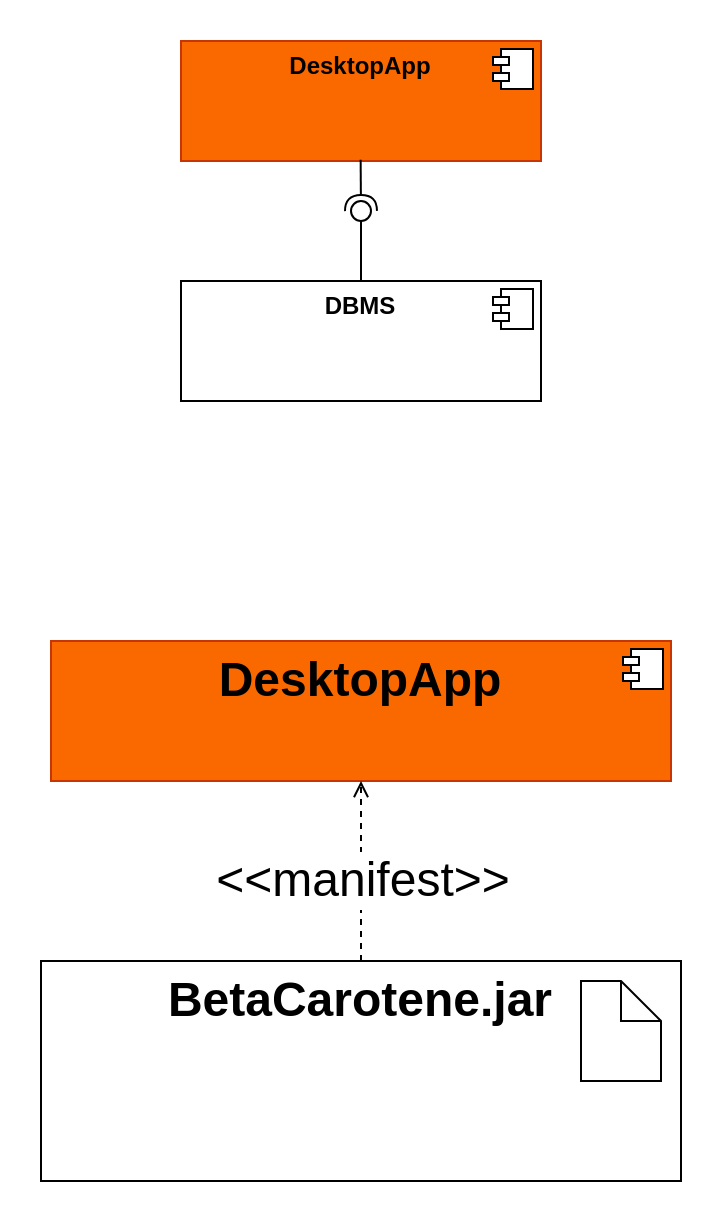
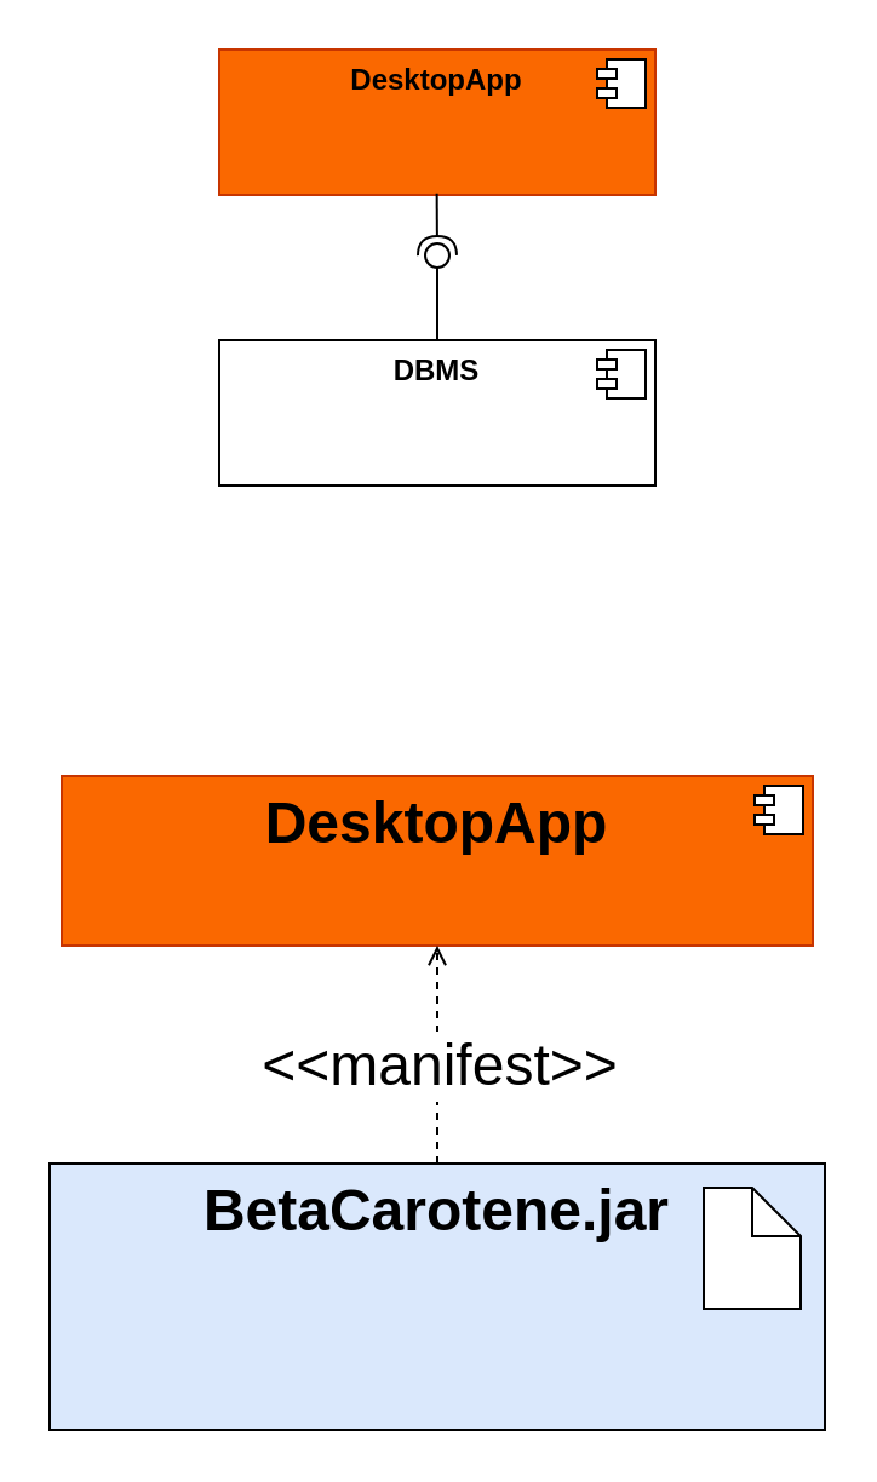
  <mxCell id="0" />
  <mxCell id="1" parent="0" />
  <mxCell id="2" value="" style="group" vertex="1" connectable="0" parent="1"><mxGeometry x="90" y="20" width="180" height="180" as="geometry" /></mxCell>
  <mxCell id="3" value="&lt;p style=&quot;margin:0px;margin-top:6px;text-align:center;&quot;&gt;&lt;b&gt;DesktopApp&lt;/b&gt;&lt;/p&gt;" style="align=left;overflow=fill;html=1;dropTarget=0;fillColor=#fa6800;fontColor=#000000;strokeColor=#C73500;" vertex="1" parent="2"><mxGeometry width="180" height="60" as="geometry" /></mxCell>
  <mxCell id="4" value="" style="shape=component;jettyWidth=8;jettyHeight=4;" vertex="1" parent="3"><mxGeometry x="1" width="20" height="20" relative="1" as="geometry"><mxPoint x="-24" y="4" as="offset" /></mxGeometry></mxCell>
  <mxCell id="5" value="&lt;p style=&quot;margin:0px;margin-top:6px;text-align:center;&quot;&gt;&lt;b&gt;DBMS&lt;/b&gt;&lt;/p&gt;" style="align=left;overflow=fill;html=1;dropTarget=0;" vertex="1" parent="2"><mxGeometry y="120" width="180" height="60" as="geometry" /></mxCell>
  <mxCell id="6" value="" style="shape=component;jettyWidth=8;jettyHeight=4;" vertex="1" parent="5"><mxGeometry x="1" width="20" height="20" relative="1" as="geometry"><mxPoint x="-24" y="4" as="offset" /></mxGeometry></mxCell>
  <mxCell id="7" value="" style="rounded=0;orthogonalLoop=1;jettySize=auto;html=1;endArrow=none;endFill=0;sketch=0;sourcePerimeterSpacing=0;targetPerimeterSpacing=0;exitX=0.5;exitY=0;exitDx=0;exitDy=0;" edge="1" target="9" parent="2" source="5"><mxGeometry relative="1" as="geometry"><mxPoint x="70" y="85" as="sourcePoint" /></mxGeometry></mxCell>
  <mxCell id="8" value="" style="rounded=0;orthogonalLoop=1;jettySize=auto;html=1;endArrow=halfCircle;endFill=0;entryX=0.5;entryY=0.5;endSize=6;strokeWidth=1;sketch=0;exitX=0.499;exitY=0.99;exitDx=0;exitDy=0;exitPerimeter=0;" edge="1" target="9" parent="2" source="3"><mxGeometry relative="1" as="geometry"><mxPoint x="110" y="85" as="sourcePoint" /></mxGeometry></mxCell>
  <mxCell id="9" value="" style="ellipse;whiteSpace=wrap;html=1;align=center;aspect=fixed;resizable=0;points=[];outlineConnect=0;sketch=0;" vertex="1" parent="2"><mxGeometry x="85" y="80" width="10" height="10" as="geometry" /></mxCell>
  <mxCell id="10" value="&lt;p style=&quot;margin:0px;margin-top:6px;text-align:center;&quot;&gt;&lt;b&gt;&lt;font style=&quot;font-size: 24px;&quot;&gt;DesktopApp&lt;/font&gt;&lt;/b&gt;&lt;/p&gt;" style="align=left;overflow=fill;html=1;dropTarget=0;fillColor=#fa6800;fontColor=#000000;strokeColor=#C73500;" vertex="1" parent="1"><mxGeometry x="25" y="320" width="310" height="70" as="geometry" /></mxCell>
  <mxCell id="11" value="" style="shape=component;jettyWidth=8;jettyHeight=4;" vertex="1" parent="10"><mxGeometry x="1" width="20" height="20" relative="1" as="geometry"><mxPoint x="-24" y="4" as="offset" /></mxGeometry></mxCell>
  <mxCell id="12" value="" style="group" vertex="1" connectable="0" parent="1"><mxGeometry x="20" y="480" width="320" height="110" as="geometry" /></mxCell>
- <mxCell id="13" value="&lt;p style=&quot;margin:0px;margin-top:6px;text-align:center;&quot;&gt;&lt;b&gt;&lt;font style=&quot;font-size: 24px;&quot;&gt;BetaCarotene.jar&lt;/font&gt;&lt;/b&gt;&lt;/p&gt;" style="align=left;overflow=fill;html=1;dropTarget=0;" vertex="1" parent="12"><mxGeometry width="320" height="110" as="geometry" /></mxCell>
+ <mxCell id="13" value="&lt;p style=&quot;margin:0px;margin-top:6px;text-align:center;&quot;&gt;&lt;b&gt;&lt;font style=&quot;font-size: 24px;&quot;&gt;BetaCarotene.jar&lt;/font&gt;&lt;/b&gt;&lt;/p&gt;" style="align=left;overflow=fill;html=1;dropTarget=0;fillColor=#dae8fc;" vertex="1" parent="12"><mxGeometry width="320" height="110" as="geometry" /></mxCell>
  <mxCell id="14" value="" style="shape=note;size=20;whiteSpace=wrap;html=1;" vertex="1" parent="12"><mxGeometry x="270" y="10" width="40" height="50" as="geometry" /></mxCell>
  <mxCell id="15" style="edgeStyle=orthogonalEdgeStyle;rounded=0;orthogonalLoop=1;jettySize=auto;html=1;exitX=0.5;exitY=0;exitDx=0;exitDy=0;fontSize=24;dashed=1;endArrow=open;endFill=0;" edge="1" parent="1" source="13" target="10"><mxGeometry relative="1" as="geometry" /></mxCell>
  <mxCell id="16" value="&amp;lt;&amp;lt;manifest&amp;gt;&amp;gt;" style="edgeLabel;html=1;align=center;verticalAlign=middle;resizable=0;points=[];fontSize=24;" vertex="1" connectable="0" parent="15"><mxGeometry x="-0.09" relative="1" as="geometry"><mxPoint as="offset" /></mxGeometry></mxCell>
